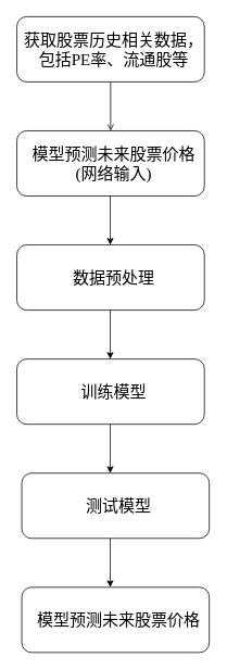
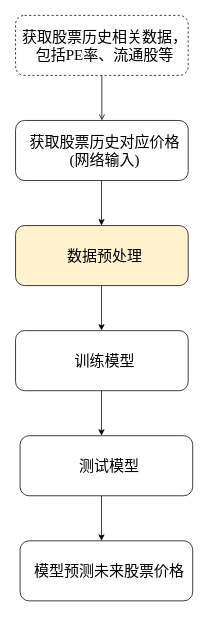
  <mxCell id="0" />
  <mxCell id="1" parent="0" />
- <mxCell id="2" value="获取股票历史相关数据，包括PE率、流通股等" style="rounded=1;whiteSpace=wrap;html=1;fontStyle=0;fontSize=20;align=center;labelBackgroundColor=none;glass=0;shadow=0;overflow=hidden;verticalAlign=middle;fontFamily=Tahoma;spacingTop=0;spacing=4;spacingLeft=-3;spacingRight=-11;" vertex="1" parent="1"><mxGeometry x="20" y="20" width="230" height="80" as="geometry" /></mxCell>
- <mxCell id="3" value="模型预测未来股票价格&lt;br&gt;(网络输入)" style="rounded=1;whiteSpace=wrap;html=1;fontStyle=0;fontSize=20;align=center;labelBackgroundColor=none;glass=0;shadow=0;overflow=hidden;verticalAlign=middle;fontFamily=Tahoma;spacingTop=0;spacing=4;spacingLeft=-3;spacingRight=-11;" vertex="1" parent="1"><mxGeometry x="20" y="160" width="230" height="80" as="geometry" /></mxCell>
- <mxCell id="4" value="数据预处理" style="rounded=1;whiteSpace=wrap;html=1;fontStyle=0;fontSize=20;align=center;labelBackgroundColor=none;glass=0;shadow=0;overflow=hidden;verticalAlign=middle;fontFamily=Tahoma;spacingTop=0;spacing=4;spacingLeft=-3;spacingRight=-11;" vertex="1" parent="1"><mxGeometry x="20" y="300" width="230" height="80" as="geometry" /></mxCell>
+ <mxCell id="2" value="获取股票历史相关数据，包括PE率、流通股等" style="rounded=1;whiteSpace=wrap;html=1;fontStyle=0;fontSize=20;align=center;labelBackgroundColor=none;glass=0;shadow=0;overflow=hidden;verticalAlign=middle;fontFamily=Tahoma;spacingTop=0;spacing=4;spacingLeft=-3;spacingRight=-11;dashed=1;" vertex="1" parent="1"><mxGeometry x="20" y="20" width="230" height="80" as="geometry" /></mxCell>
+ <mxCell id="3" value="获取股票历史对应价格&lt;br&gt;(网络输入)" style="rounded=1;whiteSpace=wrap;html=1;fontStyle=0;fontSize=20;align=center;labelBackgroundColor=none;glass=0;shadow=0;overflow=hidden;verticalAlign=middle;fontFamily=Tahoma;spacingTop=0;spacing=4;spacingLeft=-3;spacingRight=-11;" vertex="1" parent="1"><mxGeometry x="20" y="160" width="230" height="80" as="geometry" /></mxCell>
+ <mxCell id="4" value="数据预处理" style="rounded=1;whiteSpace=wrap;html=1;fontStyle=0;fontSize=20;align=center;labelBackgroundColor=none;glass=0;shadow=0;overflow=hidden;verticalAlign=middle;fontFamily=Tahoma;spacingTop=0;spacing=4;spacingLeft=-3;spacingRight=-11;fillColor=#fff2cc;" vertex="1" parent="1"><mxGeometry x="20" y="300" width="230" height="80" as="geometry" /></mxCell>
  <mxCell id="5" value="训练模型" style="rounded=1;whiteSpace=wrap;html=1;fontStyle=0;fontSize=20;align=center;labelBackgroundColor=none;glass=0;shadow=0;overflow=hidden;verticalAlign=middle;fontFamily=Tahoma;spacingTop=0;spacing=4;spacingLeft=-3;spacingRight=-11;" vertex="1" parent="1"><mxGeometry x="20" y="440" width="230" height="80" as="geometry" /></mxCell>
  <mxCell id="6" value="测试模型" style="rounded=1;whiteSpace=wrap;html=1;fontStyle=0;fontSize=20;align=center;labelBackgroundColor=none;glass=0;shadow=0;overflow=hidden;verticalAlign=middle;fontFamily=Tahoma;spacingTop=0;spacing=4;spacingLeft=-3;spacingRight=-11;" vertex="1" parent="1"><mxGeometry x="26" y="580" width="230" height="80" as="geometry" /></mxCell>
  <mxCell id="7" value="模型预测未来股票价格" style="rounded=1;whiteSpace=wrap;html=1;fontStyle=0;fontSize=20;align=center;labelBackgroundColor=none;glass=0;shadow=0;overflow=hidden;verticalAlign=middle;fontFamily=Tahoma;spacingTop=0;spacing=4;spacingLeft=-3;spacingRight=-11;" vertex="1" parent="1"><mxGeometry x="26" y="720" width="230" height="80" as="geometry" /></mxCell>
  <mxCell id="8" value="" style="endArrow=open;html=1;rounded=0;fontFamily=Tahoma;entryX=0.5;entryY=0;entryDx=0;entryDy=0;" edge="1" parent="1" source="2" target="3"><mxGeometry width="50" height="50" relative="1" as="geometry"><mxPoint x="136" y="490" as="sourcePoint" /><mxPoint x="186" y="440" as="targetPoint" /></mxGeometry></mxCell>
  <mxCell id="9" value="" style="endArrow=classic;html=1;rounded=0;fontFamily=Tahoma;entryX=0.5;entryY=0;entryDx=0;entryDy=0;" edge="1" parent="1"><mxGeometry width="50" height="50" relative="1" as="geometry"><mxPoint x="134.5" y="240" as="sourcePoint" /><mxPoint x="134.5" y="300" as="targetPoint" /></mxGeometry></mxCell>
  <mxCell id="10" value="" style="endArrow=classic;html=1;rounded=0;fontFamily=Tahoma;entryX=0.5;entryY=0;entryDx=0;entryDy=0;" edge="1" parent="1"><mxGeometry width="50" height="50" relative="1" as="geometry"><mxPoint x="134.5" y="380" as="sourcePoint" /><mxPoint x="134.5" y="440" as="targetPoint" /></mxGeometry></mxCell>
  <mxCell id="11" value="" style="endArrow=classic;html=1;rounded=0;fontFamily=Tahoma;entryX=0.5;entryY=0;entryDx=0;entryDy=0;" edge="1" parent="1"><mxGeometry width="50" height="50" relative="1" as="geometry"><mxPoint x="134.5" y="520" as="sourcePoint" /><mxPoint x="134.5" y="580" as="targetPoint" /></mxGeometry></mxCell>
  <mxCell id="12" value="" style="endArrow=classic;html=1;rounded=0;fontFamily=Tahoma;entryX=0.5;entryY=0;entryDx=0;entryDy=0;" edge="1" parent="1"><mxGeometry width="50" height="50" relative="1" as="geometry"><mxPoint x="134.5" y="660" as="sourcePoint" /><mxPoint x="134.5" y="720" as="targetPoint" /></mxGeometry></mxCell>
